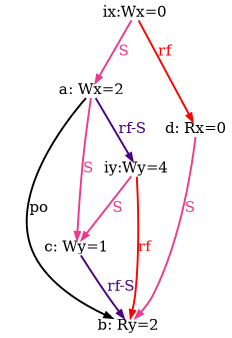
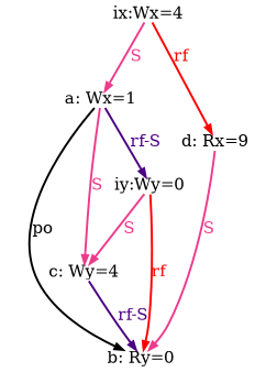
  digraph {
    fontname=Arial
    node [fixedsize=true fontsize=12 shape=none]
    edge [arrowsize=0.600000 color=violetred2 fontsize=12 penwidth=1.500000]
-   n1 [height=0.166667 label="iy:Wy=4" width=0.666667]
-   n2 [height=0.166667 label="b: Ry=2" width=0.666667]
-   n3 [height=0.166667 label="c: Wy=1" width=0.666667]
-   n4 [height=0.166667 label="ix:Wx=0" width=0.666667]
-   n5 [height=0.166667 label="a: Wx=2" width=0.666667]
-   n6 [height=0.166667 label="d: Rx=0" width=0.666667]
+   n1 [height=0.166667 label="iy:Wy=0" width=0.666667]
+   n2 [height=0.166667 label="b: Ry=0" width=0.666667]
+   n3 [height=0.166667 label="c: Wy=4" width=0.666667]
+   n4 [height=0.166667 label="ix:Wx=4" width=0.666667]
+   n5 [height=0.166667 label="a: Wx=1" width=0.666667]
+   n6 [height=0.166667 label="d: Rx=9" width=0.666667]
    n1 -> n2 [color=red label=<<font color="red">rf</font>>]
    n1 -> n3 [label=<<font color="violetred2">S</font>>]
    n3 -> n2 [color=indigo label=<<font color="indigo">rf-S</font>>]
    n4 -> n5 [label=<<font color="violetred2">S</font>>]
    n4 -> n6 [color=red label=<<font color="red">rf</font>>]
    n5 -> n1 [color=indigo label=<<font color="indigo">rf-S</font>>]
    n5 -> n2 [color=black label=<<font color="black">po</font>>]
    n5 -> n3 [label=<<font color="violetred2">S</font>>]
    n6 -> n2 [label=<<font color="violetred2">S</font>>]
  }
